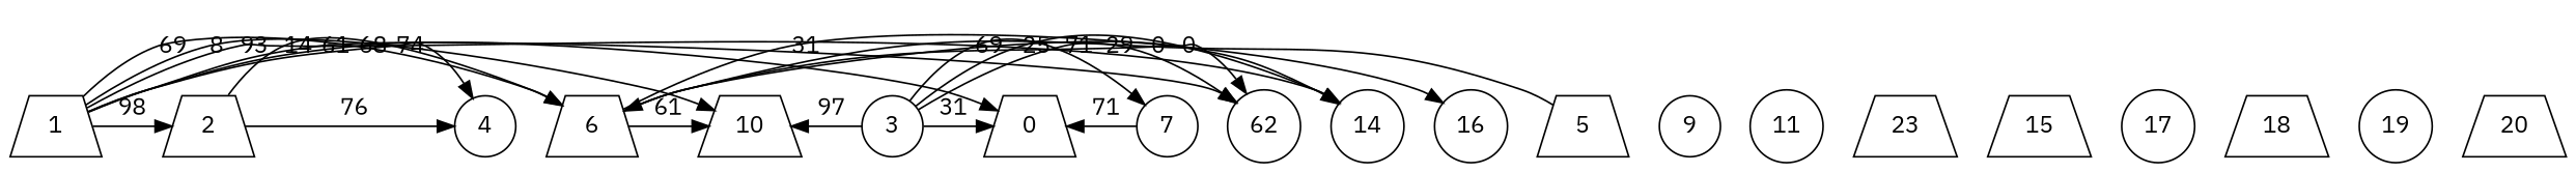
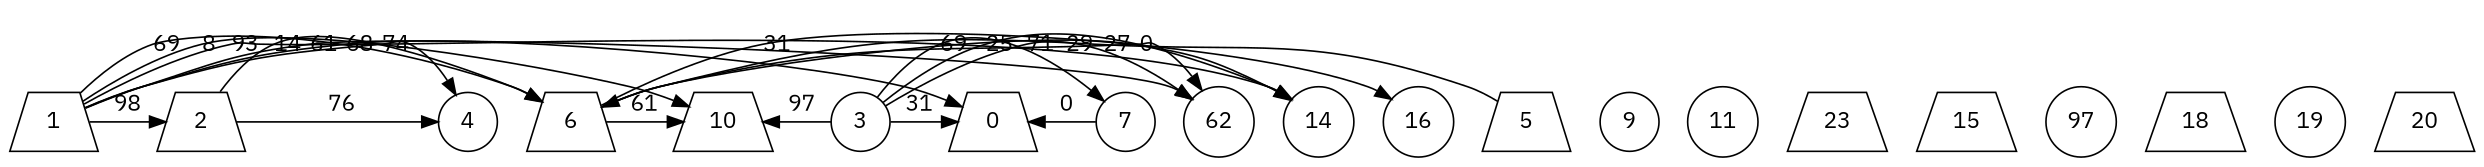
  digraph {
    fontname="IBM Plex Sans"
    node [fontname="IBM Plex Sans" shape=trapezium]
    edge [constraint=false fontname="IBM Plex Sans"]
    n1 [label=1]
    n2 [label=2]
    n3 [label=4 shape=circle]
    n4 [label=6]
    n5 [label=0]
    n6 [label=10]
    n7 [label=62 shape=circle]
    n8 [label=14 shape=circle]
    n9 [label=16 shape=circle]
    n10 [label=3 shape=circle]
    n11 [label=7 shape=circle]
    n12 [label=5]
    n13 [label=9 shape=circle]
    n14 [label=11 shape=circle]
    n15 [label=23]
    n16 [label=15]
-   n17 [label=17 shape=circle]
+   n17 [label=97 shape=circle]
    n18 [label=18]
    n19 [label=19 shape=circle]
    n20 [label=20]
    n1 -> n2 [label=98]
    n1 -> n3 [label=74]
    n1 -> n4 [label=69]
    n1 -> n5 [label=68]
    n1 -> n6 [label=8]
    n1 -> n7 [label=61]
    n1 -> n8 [label=93]
    n2 -> n3 [label=76]
    n2 -> n4 [label=14]
    n4 -> n6 [label=61]
    n4 -> n7 [label=0]
-   n4 -> n8 [label=0]
+   n4 -> n8 [label=27]
    n4 -> n9 [label=31]
    n10 -> n5 [label=31]
    n10 -> n6 [label=97]
    n10 -> n7 [label=71]
    n10 -> n8 [label=25]
    n10 -> n11 [label=69]
-   n11 -> n5 [label=71]
+   n11 -> n5 [label=0]
    n12 -> n4 [label=29]
  }
